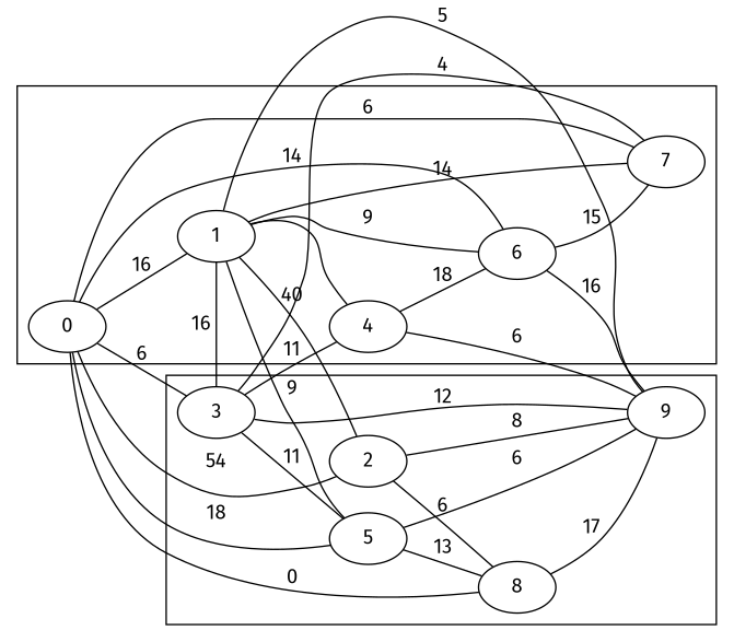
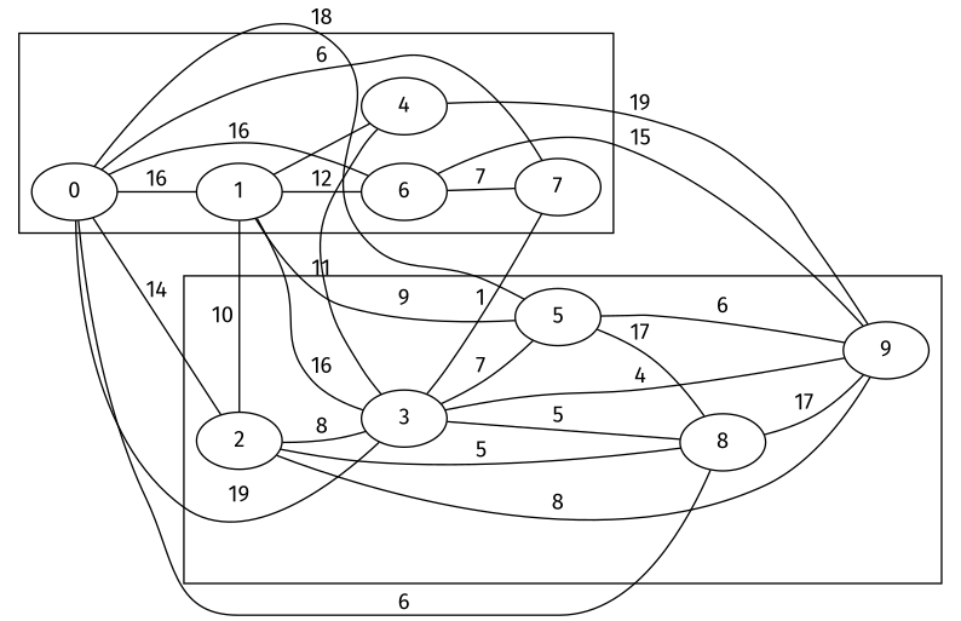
  strict graph {
    fontname="Fira Sans"
    rankdir=LR
    node [fontname="Fira Sans"]
    edge [fontname="Fira Sans"]
    0
    1
    4
    6
    7
    2
    3
    5
    8
    9
    subgraph cluster_1 {
      0
      1
      4
      6
      7
    }
    subgraph cluster_2 {
      2
      3
      5
      8
      9
    }
    0 -- 1 [label=16]
-   0 -- 6 [label=14]
+   0 -- 6 [label=16]
    0 -- 7 [label=6]
-   0 -- 2 [label=54]
-   0 -- 3 [label=6]
+   0 -- 2 [label=14]
+   0 -- 3 [label=19]
    0 -- 5 [label=18]
-   0 -- 8 [label=0]
+   0 -- 8 [label=6]
    1 -- 4
-   1 -- 6 [label=9]
-   1 -- 7 [label=14]
-   1 -- 2 [label=40]
+   1 -- 6 [label=12]
+   1 -- 2 [label=10]
    1 -- 3 [label=16]
    1 -- 5 [label=9]
-   1 -- 9 [label=5]
-   4 -- 6 [label=18]
-   4 -- 9 [label=6]
-   6 -- 7 [label=15]
-   6 -- 9 [label=16]
-   2 -- 8 [label=6]
+   4 -- 9 [label=19]
+   6 -- 7 [label=7]
+   6 -- 9 [label=15]
+   2 -- 3 [label=8]
+   2 -- 8 [label=5]
    2 -- 9 [label=8]
    3 -- 4 [label=11]
-   3 -- 7 [label=4]
-   3 -- 5 [label=11]
-   3 -- 9 [label=12]
-   5 -- 8 [label=13]
+   3 -- 7 [label=1]
+   3 -- 5 [label=7]
+   3 -- 8 [label=5]
+   3 -- 9 [label=4]
+   5 -- 8 [label=17]
    5 -- 9 [label=6]
    8 -- 9 [label=17]
  }
